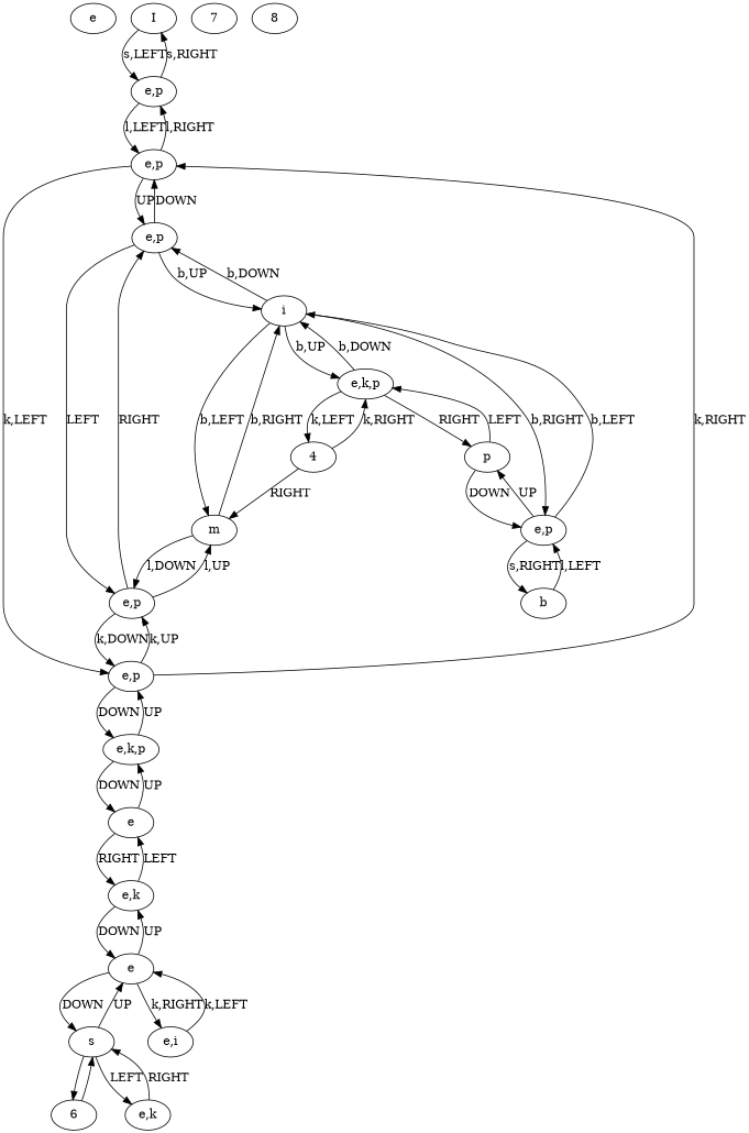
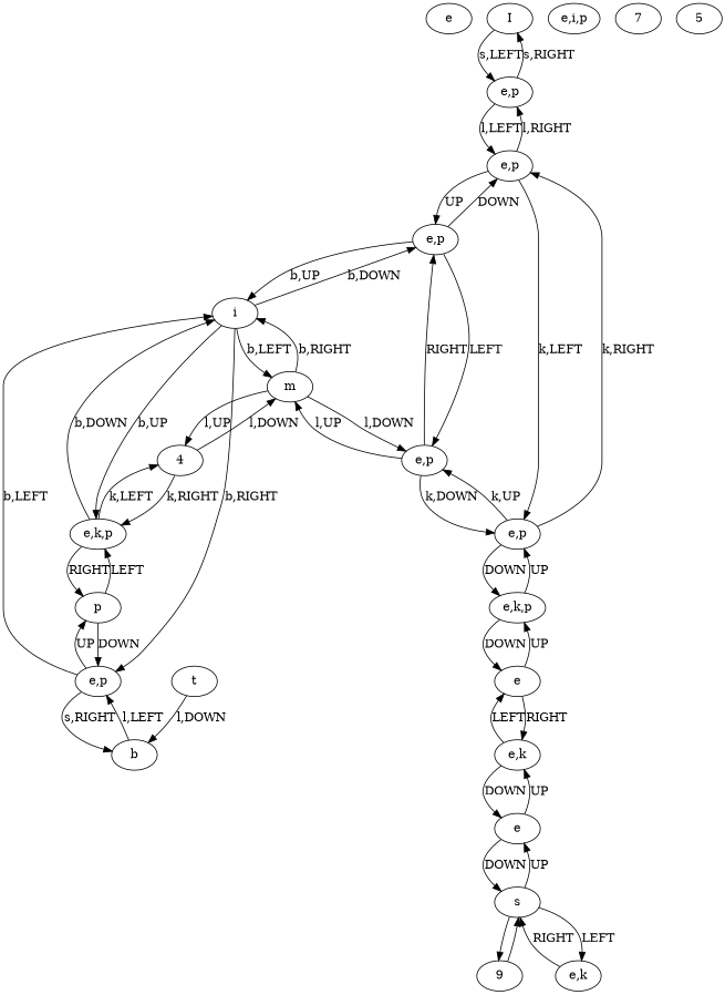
  digraph {
    n1 [label=e]
    n2 [label=I]
    n3 [label="e,p"]
    n4 [label="e,p"]
+   n5 [label="e,i,p"]
    n6 [label=7]
    n7 [label=m]
    4
    n9 [label="e,p"]
    n10 [label=i]
    n11 [label="e,k,p"]
    n12 [label=p]
+   5
    n14 [label="e,p"]
    n15 [label=b]
-   8
+   n16 [label=t]
    n18 [label=s]
-   9 [label=6]
+   9
    n20 [label="e,k"]
    n21 [label=e]
-   n22 [label="e,i"]
    n23 [label="e,k"]
    n24 [label=e]
    n25 [label="e,k,p"]
    n26 [label="e,p"]
    n27 [label="e,p"]
    n2 -> n3 [label="s,LEFT"]
    n3 -> n2 [label="s,RIGHT"]
    n3 -> n4 [label="l,LEFT"]
    n4 -> n3 [label="l,RIGHT"]
    n4 -> n26 [label="k,LEFT"]
    n4 -> n27 [label=UP]
+   n7 -> 4 [label="l,UP"]
    n7 -> n9 [label="l,DOWN"]
    n7 -> n10 [label="b,RIGHT"]
-   4 -> n7 [label=RIGHT]
+   4 -> n7 [label="l,DOWN"]
    4 -> n11 [label="k,RIGHT"]
    n9 -> n7 [label="l,UP"]
    n9 -> n26 [label="k,DOWN"]
    n9 -> n27 [label=RIGHT]
    n10 -> n7 [label="b,LEFT"]
    n10 -> n11 [label="b,UP"]
    n10 -> n14 [label="b,RIGHT"]
    n10 -> n27 [label="b,DOWN"]
    n11 -> 4 [label="k,LEFT"]
    n11 -> n10 [label="b,DOWN"]
    n11 -> n12 [label=RIGHT]
    n12 -> n11 [label=LEFT]
    n12 -> n14 [label=DOWN]
    n14 -> n10 [label="b,LEFT"]
    n14 -> n12 [label=UP]
    n14 -> n15 [label="s,RIGHT"]
    n15 -> n14 [label="l,LEFT"]
+   n16 -> n15 [label="l,DOWN"]
    n18 -> 9
    n18 -> n20 [label=LEFT]
    n18 -> n21 [label=UP]
    9 -> n18
    n20 -> n18 [label=RIGHT]
    n21 -> n18 [label=DOWN]
-   n21 -> n22 [label="k,RIGHT"]
    n21 -> n23 [label=UP]
-   n22 -> n21 [label="k,LEFT"]
    n23 -> n21 [label=DOWN]
    n23 -> n24 [label=LEFT]
    n24 -> n23 [label=RIGHT]
    n24 -> n25 [label=UP]
    n25 -> n24 [label=DOWN]
    n25 -> n26 [label=UP]
    n26 -> n4 [label="k,RIGHT"]
    n26 -> n9 [label="k,UP"]
    n26 -> n25 [label=DOWN]
    n27 -> n4 [label=DOWN]
    n27 -> n9 [label=LEFT]
    n27 -> n10 [label="b,UP"]
  }
